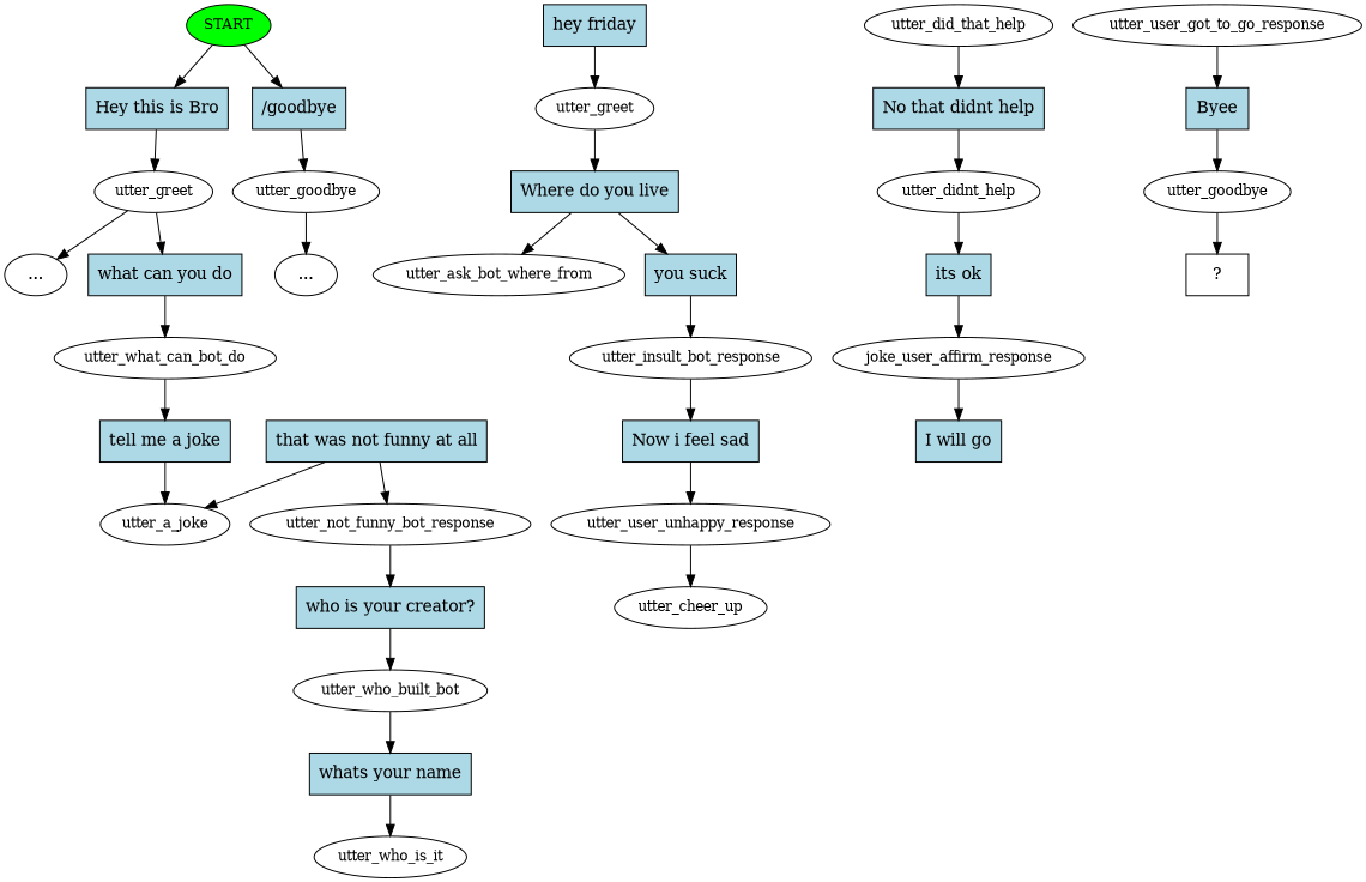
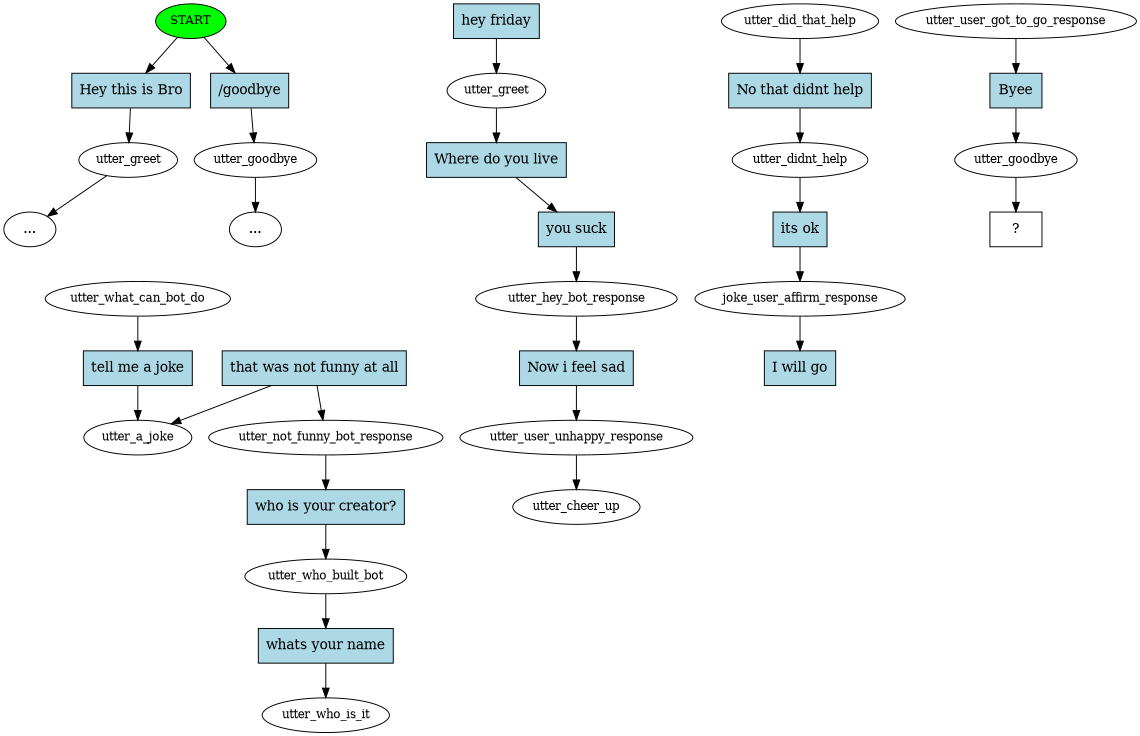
  digraph {
    n1 [fillcolor=green fontsize=12 label=START style=filled]
    n2 [fillcolor=lightblue label="Hey\ this\ is\ Bro" shape=rect style=filled]
    n3 [fillcolor=lightblue label="\/goodbye" shape=rect style=filled]
    n4 [fontsize=12 label=utter_greet]
    n5 [fontsize=12 label=utter_goodbye]
    n6 [label="..."]
-   n7 [fillcolor=lightblue label="what\ can\ you\ do" shape=rect style=filled]
    n8 [fontsize=12 label=utter_what_can_bot_do]
    n9 [label="..."]
    n10 [fillcolor=lightblue label="tell\ me\ a\ joke" shape=rect style=filled]
    n11 [fontsize=12 label=utter_a_joke]
    n12 [fillcolor=lightblue label="that\ was\ not\ funny\ at\ all" shape=rect style=filled]
    n13 [fontsize=12 label=utter_not_funny_bot_response]
    n14 [fillcolor=lightblue label="who\ is\ your\ creator\?" shape=rect style=filled]
    n15 [fontsize=12 label=utter_who_built_bot]
    n16 [fillcolor=lightblue label="whats\ your\ name" shape=rect style=filled]
    n17 [fontsize=12 label=utter_who_is_it]
    n18 [fillcolor=lightblue label="hey\ friday" shape=rect style=filled]
    n19 [fontsize=12 label=utter_greet]
    n20 [fillcolor=lightblue label="Where\ do\ you\ live" shape=rect style=filled]
-   n21 [fontsize=12 label=utter_ask_bot_where_from]
    n22 [fillcolor=lightblue label="you\ suck" shape=rect style=filled]
-   n23 [fontsize=12 label=utter_insult_bot_response]
+   n23 [fontsize=12 label=utter_hey_bot_response]
    n24 [fillcolor=lightblue label="Now\ i\ feel\ sad" shape=rect style=filled]
    n25 [fontsize=12 label=utter_user_unhappy_response]
    n26 [fontsize=12 label=utter_cheer_up]
    n27 [fontsize=12 label=utter_did_that_help]
    n28 [fillcolor=lightblue label="No\ that\ didnt\ help" shape=rect style=filled]
    n29 [fontsize=12 label=utter_didnt_help]
    n30 [fillcolor=lightblue label="its\ ok" shape=rect style=filled]
    n31 [fontsize=12 label=joke_user_affirm_response]
    n32 [fillcolor=lightblue label="I\ will\ go" shape=rect style=filled]
    n33 [fontsize=12 label=utter_user_got_to_go_response]
    n34 [fillcolor=lightblue label=Byee shape=rect style=filled]
    n35 [fontsize=12 label=utter_goodbye]
    n36 [label="  ?  " shape=rect]
    n1 -> n2
    n1 -> n3
    n2 -> n4
    n3 -> n5
    n4 -> n6
-   n4 -> n7
    n5 -> n9
-   n7 -> n8
    n8 -> n10
    n10 -> n11
    n12 -> n11
    n12 -> n13
    n13 -> n14
    n14 -> n15
    n15 -> n16
    n16 -> n17
    n18 -> n19
    n19 -> n20
-   n20 -> n21
    n20 -> n22
    n22 -> n23
    n23 -> n24
    n24 -> n25
    n25 -> n26
    n27 -> n28
    n28 -> n29
    n29 -> n30
    n30 -> n31
    n31 -> n32
    n33 -> n34
    n34 -> n35
    n35 -> n36
  }
